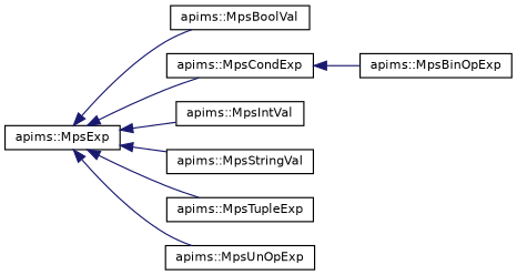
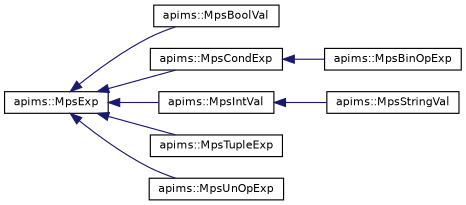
  digraph {
    rankdir=LR
    node [color=black fillcolor=white fontname=Helvetica fontsize=10 shape=record style=filled]
    edge [color=midnightblue dir=back fontname=Helvetica fontsize=10 labelfontname=Helvetica labelfontsize=10 style=solid]
    n1 [height=0.2 label="apims::MpsExp" width=0.4]
    n2 [height=0.2 label="apims::MpsBoolVal" width=0.4]
    n3 [height=0.2 label="apims::MpsCondExp" width=0.4]
    n4 [height=0.2 label="apims::MpsIntVal" width=0.4]
    n5 [height=0.2 label="apims::MpsStringVal" width=0.4]
    n6 [height=0.2 label="apims::MpsTupleExp" width=0.4]
    n7 [height=0.2 label="apims::MpsUnOpExp" width=0.4]
    n8 [height=0.2 label="apims::MpsBinOpExp" width=0.4]
    n1 -> n2
    n1 -> n3
    n1 -> n4
-   n1 -> n5
+   n4 -> n5
    n1 -> n6
    n1 -> n7
    n3 -> n8
  }
